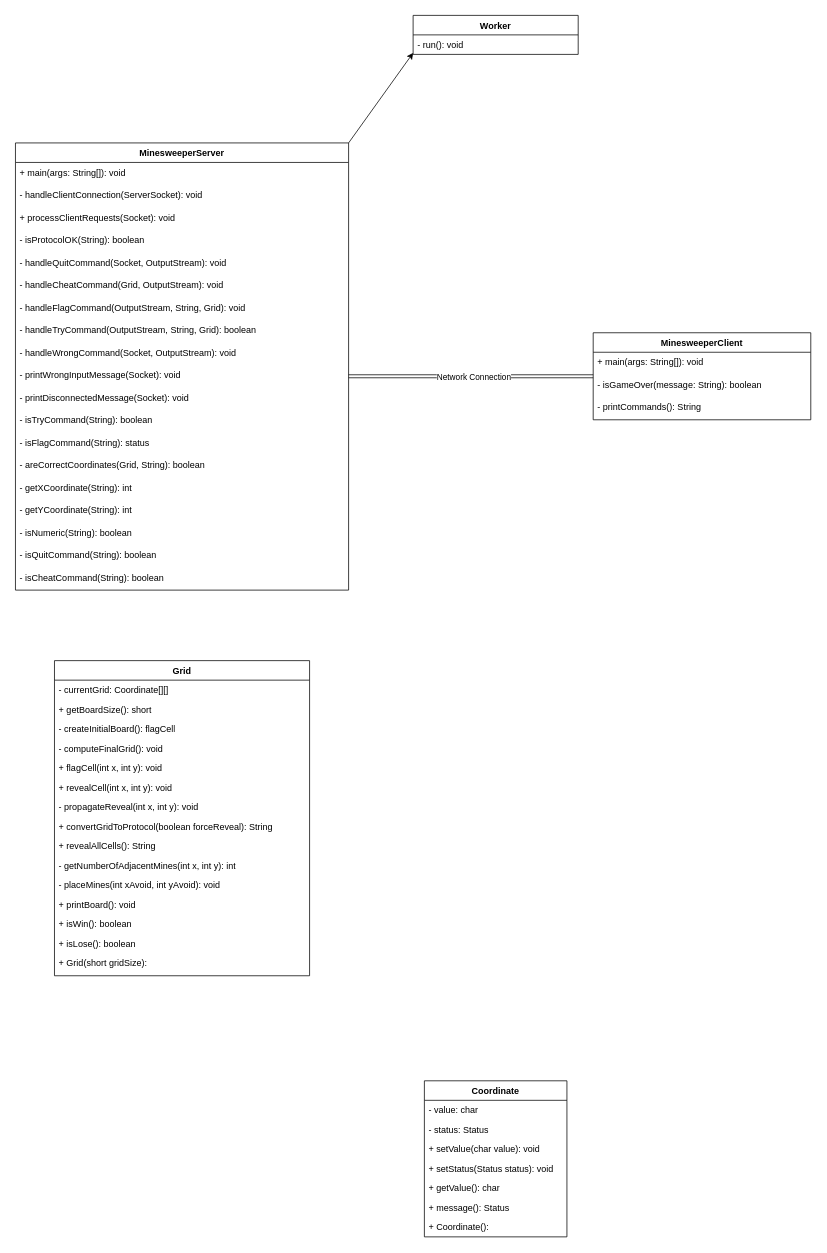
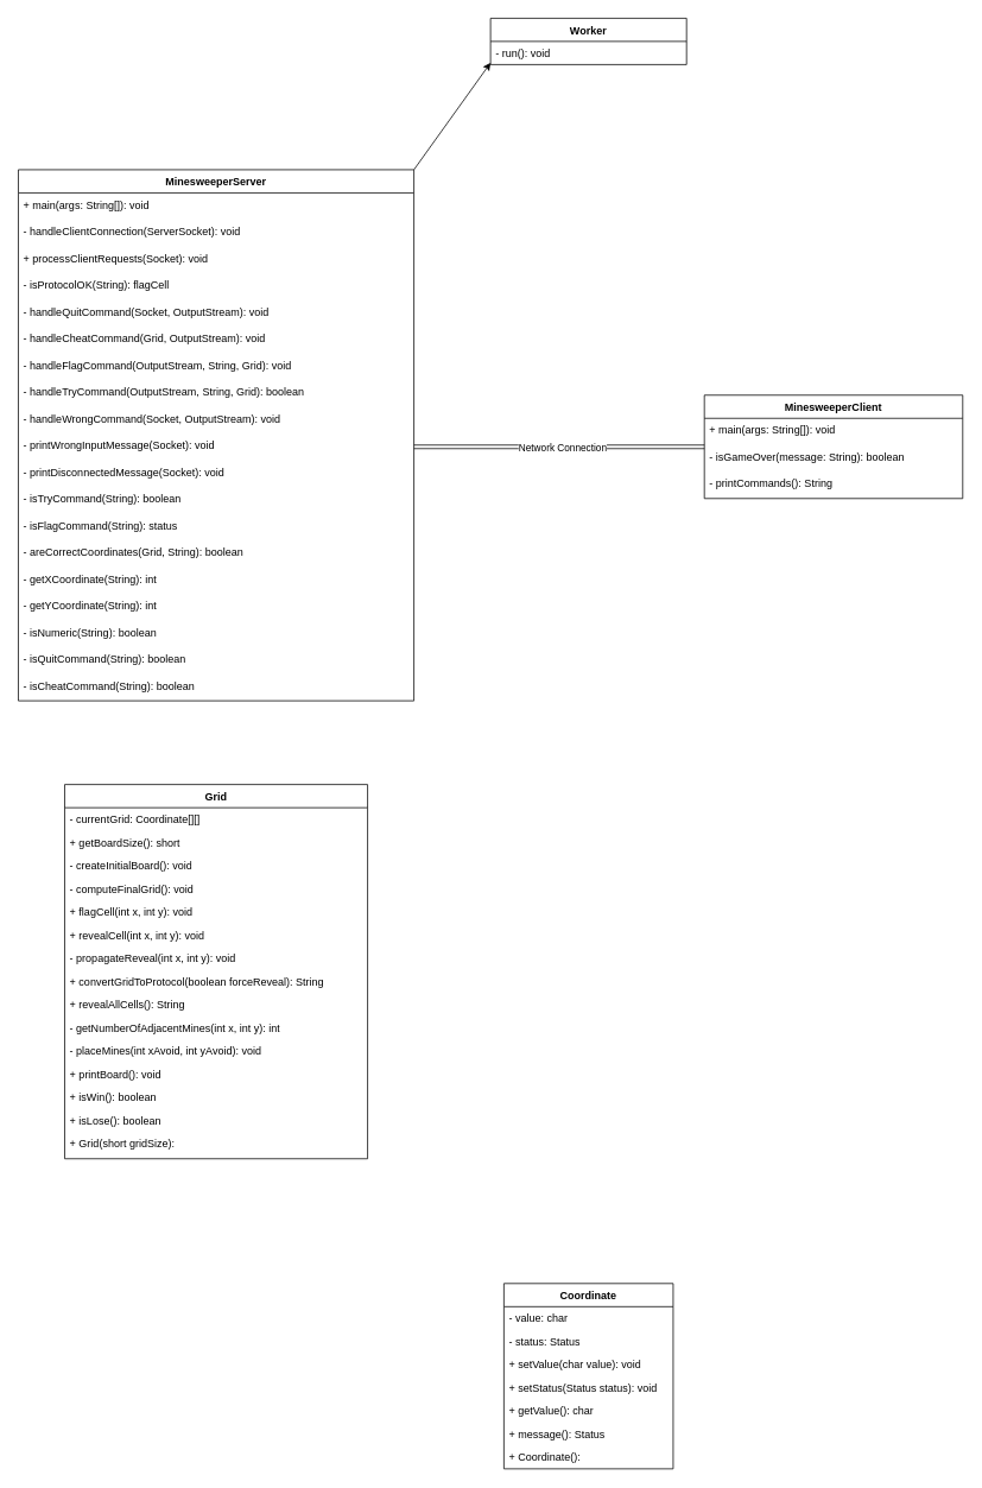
  <mxCell id="0" />
  <mxCell id="1" parent="0" />
  <mxCell id="2" value="Grid" style="swimlane;fontStyle=1;align=center;verticalAlign=top;childLayout=stackLayout;horizontal=1;startSize=26;horizontalStack=0;resizeParent=1;resizeParentMax=0;resizeLast=0;collapsible=1;marginBottom=0;whiteSpace=wrap;html=1;" parent="1" vertex="1"><mxGeometry x="72" y="880" width="340" height="420" as="geometry" /></mxCell>
  <mxCell id="3" value="- currentGrid: Coordinate[][]" style="text;strokeColor=none;fillColor=none;align=left;verticalAlign=top;spacingLeft=4;spacingRight=4;overflow=hidden;rotatable=0;points=[[0,0.5],[1,0.5]];portConstraint=eastwest;whiteSpace=wrap;html=1;" parent="2" vertex="1"><mxGeometry y="26" width="340" height="26" as="geometry" /></mxCell>
  <mxCell id="4" value="+ getBoardSize(): short" style="text;strokeColor=none;fillColor=none;align=left;verticalAlign=top;spacingLeft=4;spacingRight=4;overflow=hidden;rotatable=0;points=[[0,0.5],[1,0.5]];portConstraint=eastwest;whiteSpace=wrap;html=1;" parent="2" vertex="1"><mxGeometry y="52" width="340" height="26" as="geometry" /></mxCell>
- <mxCell id="5" value="- createInitialBoard(): flagCell" style="text;strokeColor=none;fillColor=none;align=left;verticalAlign=top;spacingLeft=4;spacingRight=4;overflow=hidden;rotatable=0;points=[[0,0.5],[1,0.5]];portConstraint=eastwest;whiteSpace=wrap;html=1;" parent="2" vertex="1"><mxGeometry y="78" width="340" height="26" as="geometry" /></mxCell>
+ <mxCell id="5" value="- createInitialBoard(): void" style="text;strokeColor=none;fillColor=none;align=left;verticalAlign=top;spacingLeft=4;spacingRight=4;overflow=hidden;rotatable=0;points=[[0,0.5],[1,0.5]];portConstraint=eastwest;whiteSpace=wrap;html=1;" parent="2" vertex="1"><mxGeometry y="78" width="340" height="26" as="geometry" /></mxCell>
  <mxCell id="6" value="- computeFinalGrid(): void" style="text;strokeColor=none;fillColor=none;align=left;verticalAlign=top;spacingLeft=4;spacingRight=4;overflow=hidden;rotatable=0;points=[[0,0.5],[1,0.5]];portConstraint=eastwest;whiteSpace=wrap;html=1;" parent="2" vertex="1"><mxGeometry y="104" width="340" height="26" as="geometry" /></mxCell>
  <mxCell id="7" value="+ flagCell(int x, int y): void" style="text;strokeColor=none;fillColor=none;align=left;verticalAlign=top;spacingLeft=4;spacingRight=4;overflow=hidden;rotatable=0;points=[[0,0.5],[1,0.5]];portConstraint=eastwest;whiteSpace=wrap;html=1;" parent="2" vertex="1"><mxGeometry y="130" width="340" height="26" as="geometry" /></mxCell>
  <mxCell id="8" value="+ revealCell(int x, int y): void" style="text;strokeColor=none;fillColor=none;align=left;verticalAlign=top;spacingLeft=4;spacingRight=4;overflow=hidden;rotatable=0;points=[[0,0.5],[1,0.5]];portConstraint=eastwest;whiteSpace=wrap;html=1;" parent="2" vertex="1"><mxGeometry y="156" width="340" height="26" as="geometry" /></mxCell>
  <mxCell id="9" value="- propagateReveal(int x, int y): void" style="text;strokeColor=none;fillColor=none;align=left;verticalAlign=top;spacingLeft=4;spacingRight=4;overflow=hidden;rotatable=0;points=[[0,0.5],[1,0.5]];portConstraint=eastwest;whiteSpace=wrap;html=1;" parent="2" vertex="1"><mxGeometry y="182" width="340" height="26" as="geometry" /></mxCell>
  <mxCell id="10" value="+ convertGridToProtocol(boolean forceReveal): String" style="text;strokeColor=none;fillColor=none;align=left;verticalAlign=top;spacingLeft=4;spacingRight=4;overflow=hidden;rotatable=0;points=[[0,0.5],[1,0.5]];portConstraint=eastwest;whiteSpace=wrap;html=1;" parent="2" vertex="1"><mxGeometry y="208" width="340" height="26" as="geometry" /></mxCell>
  <mxCell id="11" value="+ revealAllCells(): String" style="text;strokeColor=none;fillColor=none;align=left;verticalAlign=top;spacingLeft=4;spacingRight=4;overflow=hidden;rotatable=0;points=[[0,0.5],[1,0.5]];portConstraint=eastwest;whiteSpace=wrap;html=1;" parent="2" vertex="1"><mxGeometry y="234" width="340" height="26" as="geometry" /></mxCell>
  <mxCell id="12" value="- getNumberOfAdjacentMines(int x, int y): int" style="text;strokeColor=none;fillColor=none;align=left;verticalAlign=top;spacingLeft=4;spacingRight=4;overflow=hidden;rotatable=0;points=[[0,0.5],[1,0.5]];portConstraint=eastwest;whiteSpace=wrap;html=1;" parent="2" vertex="1"><mxGeometry y="260" width="340" height="26" as="geometry" /></mxCell>
  <mxCell id="13" value="- placeMines(int xAvoid, int yAvoid): void" style="text;strokeColor=none;fillColor=none;align=left;verticalAlign=top;spacingLeft=4;spacingRight=4;overflow=hidden;rotatable=0;points=[[0,0.5],[1,0.5]];portConstraint=eastwest;whiteSpace=wrap;html=1;" parent="2" vertex="1"><mxGeometry y="286" width="340" height="26" as="geometry" /></mxCell>
  <mxCell id="14" value="+ printBoard(): void" style="text;strokeColor=none;fillColor=none;align=left;verticalAlign=top;spacingLeft=4;spacingRight=4;overflow=hidden;rotatable=0;points=[[0,0.5],[1,0.5]];portConstraint=eastwest;whiteSpace=wrap;html=1;" parent="2" vertex="1"><mxGeometry y="312" width="340" height="26" as="geometry" /></mxCell>
  <mxCell id="15" value="+ isWin(): boolean" style="text;strokeColor=none;fillColor=none;align=left;verticalAlign=top;spacingLeft=4;spacingRight=4;overflow=hidden;rotatable=0;points=[[0,0.5],[1,0.5]];portConstraint=eastwest;whiteSpace=wrap;html=1;" parent="2" vertex="1"><mxGeometry y="338" width="340" height="26" as="geometry" /></mxCell>
  <mxCell id="16" value="+ isLose(): boolean" style="text;strokeColor=none;fillColor=none;align=left;verticalAlign=top;spacingLeft=4;spacingRight=4;overflow=hidden;rotatable=0;points=[[0,0.5],[1,0.5]];portConstraint=eastwest;whiteSpace=wrap;html=1;" parent="2" vertex="1"><mxGeometry y="364" width="340" height="26" as="geometry" /></mxCell>
  <mxCell id="17" value="+ Grid(short gridSize): " style="text;strokeColor=none;fillColor=none;align=left;verticalAlign=top;spacingLeft=4;spacingRight=4;overflow=hidden;rotatable=0;points=[[0,0.5],[1,0.5]];portConstraint=eastwest;whiteSpace=wrap;html=1;" parent="2" vertex="1"><mxGeometry y="390" width="340" height="30" as="geometry" /></mxCell>
  <mxCell id="18" value="Coordinate" style="swimlane;fontStyle=1;align=center;verticalAlign=top;childLayout=stackLayout;horizontal=1;startSize=26;horizontalStack=0;resizeParent=1;resizeParentMax=0;resizeLast=0;collapsible=1;marginBottom=0;whiteSpace=wrap;html=1;" parent="1" vertex="1"><mxGeometry x="565" y="1440" width="190" height="208" as="geometry" /></mxCell>
  <mxCell id="19" value="- value: char" style="text;strokeColor=none;fillColor=none;align=left;verticalAlign=top;spacingLeft=4;spacingRight=4;overflow=hidden;rotatable=0;points=[[0,0.5],[1,0.5]];portConstraint=eastwest;whiteSpace=wrap;html=1;" parent="18" vertex="1"><mxGeometry y="26" width="190" height="26" as="geometry" /></mxCell>
  <mxCell id="20" value="- status: Status" style="text;strokeColor=none;fillColor=none;align=left;verticalAlign=top;spacingLeft=4;spacingRight=4;overflow=hidden;rotatable=0;points=[[0,0.5],[1,0.5]];portConstraint=eastwest;whiteSpace=wrap;html=1;" parent="18" vertex="1"><mxGeometry y="52" width="190" height="26" as="geometry" /></mxCell>
  <mxCell id="21" value="+ setValue(char value): void" style="text;strokeColor=none;fillColor=none;align=left;verticalAlign=top;spacingLeft=4;spacingRight=4;overflow=hidden;rotatable=0;points=[[0,0.5],[1,0.5]];portConstraint=eastwest;whiteSpace=wrap;html=1;" parent="18" vertex="1"><mxGeometry y="78" width="190" height="26" as="geometry" /></mxCell>
  <mxCell id="22" value="+ setStatus(Status status): void" style="text;strokeColor=none;fillColor=none;align=left;verticalAlign=top;spacingLeft=4;spacingRight=4;overflow=hidden;rotatable=0;points=[[0,0.5],[1,0.5]];portConstraint=eastwest;whiteSpace=wrap;html=1;" parent="18" vertex="1"><mxGeometry y="104" width="190" height="26" as="geometry" /></mxCell>
  <mxCell id="23" value="+ getValue(): char" style="text;strokeColor=none;fillColor=none;align=left;verticalAlign=top;spacingLeft=4;spacingRight=4;overflow=hidden;rotatable=0;points=[[0,0.5],[1,0.5]];portConstraint=eastwest;whiteSpace=wrap;html=1;" parent="18" vertex="1"><mxGeometry y="130" width="190" height="26" as="geometry" /></mxCell>
  <mxCell id="24" value="+ message(): Status" style="text;strokeColor=none;fillColor=none;align=left;verticalAlign=top;spacingLeft=4;spacingRight=4;overflow=hidden;rotatable=0;points=[[0,0.5],[1,0.5]];portConstraint=eastwest;whiteSpace=wrap;html=1;" parent="18" vertex="1"><mxGeometry y="156" width="190" height="26" as="geometry" /></mxCell>
  <mxCell id="25" value="+ Coordinate(): " style="text;strokeColor=none;fillColor=none;align=left;verticalAlign=top;spacingLeft=4;spacingRight=4;overflow=hidden;rotatable=0;points=[[0,0.5],[1,0.5]];portConstraint=eastwest;whiteSpace=wrap;html=1;" parent="18" vertex="1"><mxGeometry y="182" width="190" height="26" as="geometry" /></mxCell>
  <mxCell id="26" value="Worker" style="swimlane;fontStyle=1;align=center;verticalAlign=top;childLayout=stackLayout;horizontal=1;startSize=26;horizontalStack=0;resizeParent=1;resizeParentMax=0;resizeLast=0;collapsible=1;marginBottom=0;whiteSpace=wrap;html=1;" parent="1" vertex="1"><mxGeometry x="550" y="20" width="220" height="52" as="geometry" /></mxCell>
  <mxCell id="27" value="- run(): void" style="text;strokeColor=none;fillColor=none;align=left;verticalAlign=top;spacingLeft=4;spacingRight=4;overflow=hidden;rotatable=0;points=[[0,0.5],[1,0.5]];portConstraint=eastwest;whiteSpace=wrap;html=1;" parent="26" vertex="1"><mxGeometry y="26" width="220" height="26" as="geometry" /></mxCell>
  <mxCell id="28" value="MinesweeperClient" style="swimlane;fontStyle=1;align=center;verticalAlign=top;childLayout=stackLayout;horizontal=1;startSize=26;horizontalStack=0;resizeParent=1;resizeParentMax=0;resizeLast=0;collapsible=1;marginBottom=0;whiteSpace=wrap;html=1;" vertex="1" parent="1"><mxGeometry x="790" y="443" width="290" height="116" as="geometry" /></mxCell>
  <mxCell id="29" value="+ main(args: String[]): void" style="text;strokeColor=none;fillColor=none;align=left;verticalAlign=top;spacingLeft=4;whiteSpace=wrap;html=1;" vertex="1" parent="28"><mxGeometry y="26" width="290" height="30" as="geometry" /></mxCell>
  <mxCell id="30" value="- isGameOver(message: String): boolean" style="text;strokeColor=none;fillColor=none;align=left;verticalAlign=top;spacingLeft=4;whiteSpace=wrap;html=1;" vertex="1" parent="28"><mxGeometry y="56" width="290" height="30" as="geometry" /></mxCell>
  <mxCell id="31" value="-  printCommands(): String" style="text;strokeColor=none;fillColor=none;align=left;verticalAlign=top;spacingLeft=4;whiteSpace=wrap;html=1;" vertex="1" parent="28"><mxGeometry y="86" width="290" height="30" as="geometry" /></mxCell>
  <mxCell id="32" style="edgeStyle=none;html=1;exitX=1;exitY=0;exitDx=0;exitDy=0;" edge="1" parent="1" source="33"><mxGeometry relative="1" as="geometry"><mxPoint x="550" y="70" as="targetPoint" /></mxGeometry></mxCell>
  <mxCell id="33" value="MinesweeperServer" style="swimlane;fontStyle=1;align=center;verticalAlign=top;childLayout=stackLayout;horizontal=1;startSize=26;horizontalStack=0;resizeParent=1;resizeParentMax=0;resizeLast=0;collapsible=1;marginBottom=0;whiteSpace=wrap;html=1;" vertex="1" parent="1"><mxGeometry x="20" y="190" width="444" height="596" as="geometry" /></mxCell>
  <mxCell id="34" value="+ main(args: String[]): void" style="text;strokeColor=none;fillColor=none;align=left;verticalAlign=top;spacingLeft=4;whiteSpace=wrap;html=1;" vertex="1" parent="33"><mxGeometry y="26" width="444" height="30" as="geometry" /></mxCell>
  <mxCell id="35" value="- handleClientConnection(ServerSocket): void" style="text;strokeColor=none;fillColor=none;align=left;verticalAlign=top;spacingLeft=4;whiteSpace=wrap;html=1;" vertex="1" parent="33"><mxGeometry y="56" width="444" height="30" as="geometry" /></mxCell>
  <mxCell id="36" value="+ processClientRequests(Socket): void" style="text;strokeColor=none;fillColor=none;align=left;verticalAlign=top;spacingLeft=4;whiteSpace=wrap;html=1;" vertex="1" parent="33"><mxGeometry y="86" width="444" height="30" as="geometry" /></mxCell>
- <mxCell id="37" value="- isProtocolOK(String): boolean" style="text;strokeColor=none;fillColor=none;align=left;verticalAlign=top;spacingLeft=4;whiteSpace=wrap;html=1;" vertex="1" parent="33"><mxGeometry y="116" width="444" height="30" as="geometry" /></mxCell>
+ <mxCell id="37" value="- isProtocolOK(String): flagCell" style="text;strokeColor=none;fillColor=none;align=left;verticalAlign=top;spacingLeft=4;whiteSpace=wrap;html=1;" vertex="1" parent="33"><mxGeometry y="116" width="444" height="30" as="geometry" /></mxCell>
  <mxCell id="38" value="- handleQuitCommand(Socket, OutputStream): void" style="text;strokeColor=none;fillColor=none;align=left;verticalAlign=top;spacingLeft=4;whiteSpace=wrap;html=1;" vertex="1" parent="33"><mxGeometry y="146" width="444" height="30" as="geometry" /></mxCell>
  <mxCell id="39" value="- handleCheatCommand(Grid, OutputStream): void" style="text;strokeColor=none;fillColor=none;align=left;verticalAlign=top;spacingLeft=4;whiteSpace=wrap;html=1;" vertex="1" parent="33"><mxGeometry y="176" width="444" height="30" as="geometry" /></mxCell>
  <mxCell id="40" value="- handleFlagCommand(OutputStream, String, Grid): void" style="text;strokeColor=none;fillColor=none;align=left;verticalAlign=top;spacingLeft=4;whiteSpace=wrap;html=1;" vertex="1" parent="33"><mxGeometry y="206" width="444" height="30" as="geometry" /></mxCell>
  <mxCell id="41" value="- handleTryCommand(OutputStream, String, Grid): boolean" style="text;strokeColor=none;fillColor=none;align=left;verticalAlign=top;spacingLeft=4;whiteSpace=wrap;html=1;" vertex="1" parent="33"><mxGeometry y="236" width="444" height="30" as="geometry" /></mxCell>
  <mxCell id="42" value="- handleWrongCommand(Socket, OutputStream): void" style="text;strokeColor=none;fillColor=none;align=left;verticalAlign=top;spacingLeft=4;whiteSpace=wrap;html=1;" vertex="1" parent="33"><mxGeometry y="266" width="444" height="30" as="geometry" /></mxCell>
  <mxCell id="43" value="- printWrongInputMessage(Socket): void" style="text;strokeColor=none;fillColor=none;align=left;verticalAlign=top;spacingLeft=4;whiteSpace=wrap;html=1;" vertex="1" parent="33"><mxGeometry y="296" width="444" height="30" as="geometry" /></mxCell>
  <mxCell id="44" value="- printDisconnectedMessage(Socket): void" style="text;strokeColor=none;fillColor=none;align=left;verticalAlign=top;spacingLeft=4;whiteSpace=wrap;html=1;" vertex="1" parent="33"><mxGeometry y="326" width="444" height="30" as="geometry" /></mxCell>
  <mxCell id="45" value="- isTryCommand(String): boolean" style="text;strokeColor=none;fillColor=none;align=left;verticalAlign=top;spacingLeft=4;whiteSpace=wrap;html=1;" vertex="1" parent="33"><mxGeometry y="356" width="444" height="30" as="geometry" /></mxCell>
  <mxCell id="46" value="- isFlagCommand(String): status" style="text;strokeColor=none;fillColor=none;align=left;verticalAlign=top;spacingLeft=4;whiteSpace=wrap;html=1;" vertex="1" parent="33"><mxGeometry y="386" width="444" height="30" as="geometry" /></mxCell>
  <mxCell id="47" value="- areCorrectCoordinates(Grid, String): boolean" style="text;strokeColor=none;fillColor=none;align=left;verticalAlign=top;spacingLeft=4;whiteSpace=wrap;html=1;" vertex="1" parent="33"><mxGeometry y="416" width="444" height="30" as="geometry" /></mxCell>
  <mxCell id="48" value="- getXCoordinate(String): int" style="text;strokeColor=none;fillColor=none;align=left;verticalAlign=top;spacingLeft=4;whiteSpace=wrap;html=1;" vertex="1" parent="33"><mxGeometry y="446" width="444" height="30" as="geometry" /></mxCell>
  <mxCell id="49" value="- getYCoordinate(String): int" style="text;strokeColor=none;fillColor=none;align=left;verticalAlign=top;spacingLeft=4;whiteSpace=wrap;html=1;" vertex="1" parent="33"><mxGeometry y="476" width="444" height="30" as="geometry" /></mxCell>
  <mxCell id="50" value="- isNumeric(String): boolean" style="text;strokeColor=none;fillColor=none;align=left;verticalAlign=top;spacingLeft=4;whiteSpace=wrap;html=1;" vertex="1" parent="33"><mxGeometry y="506" width="444" height="30" as="geometry" /></mxCell>
  <mxCell id="51" value="- isQuitCommand(String): boolean" style="text;strokeColor=none;fillColor=none;align=left;verticalAlign=top;spacingLeft=4;whiteSpace=wrap;html=1;" vertex="1" parent="33"><mxGeometry y="536" width="444" height="30" as="geometry" /></mxCell>
  <mxCell id="52" value="- isCheatCommand(String): boolean" style="text;strokeColor=none;fillColor=none;align=left;verticalAlign=top;spacingLeft=4;whiteSpace=wrap;html=1;" vertex="1" parent="33"><mxGeometry y="566" width="444" height="30" as="geometry" /></mxCell>
  <mxCell id="53" style="html=1;exitX=1;exitY=0.5;exitDx=0;exitDy=0;entryX=0;entryY=0.5;entryDx=0;entryDy=0;strokeColor=default;shape=link;" edge="1" parent="1" source="43" target="28"><mxGeometry relative="1" as="geometry" /></mxCell>
  <mxCell id="54" value="Network Connection" style="edgeLabel;html=1;align=center;verticalAlign=middle;resizable=0;points=[];" vertex="1" connectable="0" parent="53"><mxGeometry x="0.123" relative="1" as="geometry"><mxPoint x="-17" as="offset" /></mxGeometry></mxCell>
